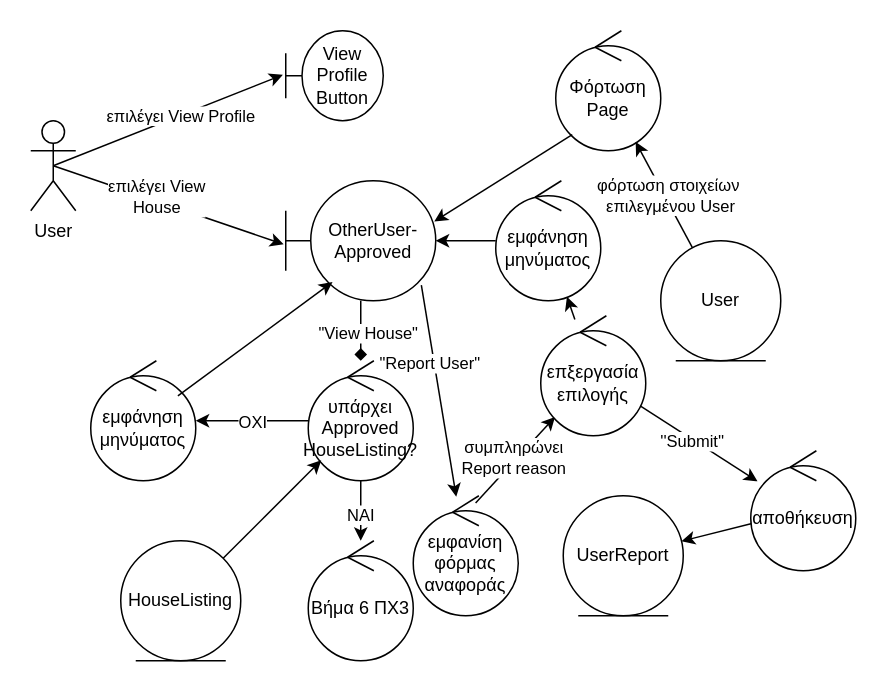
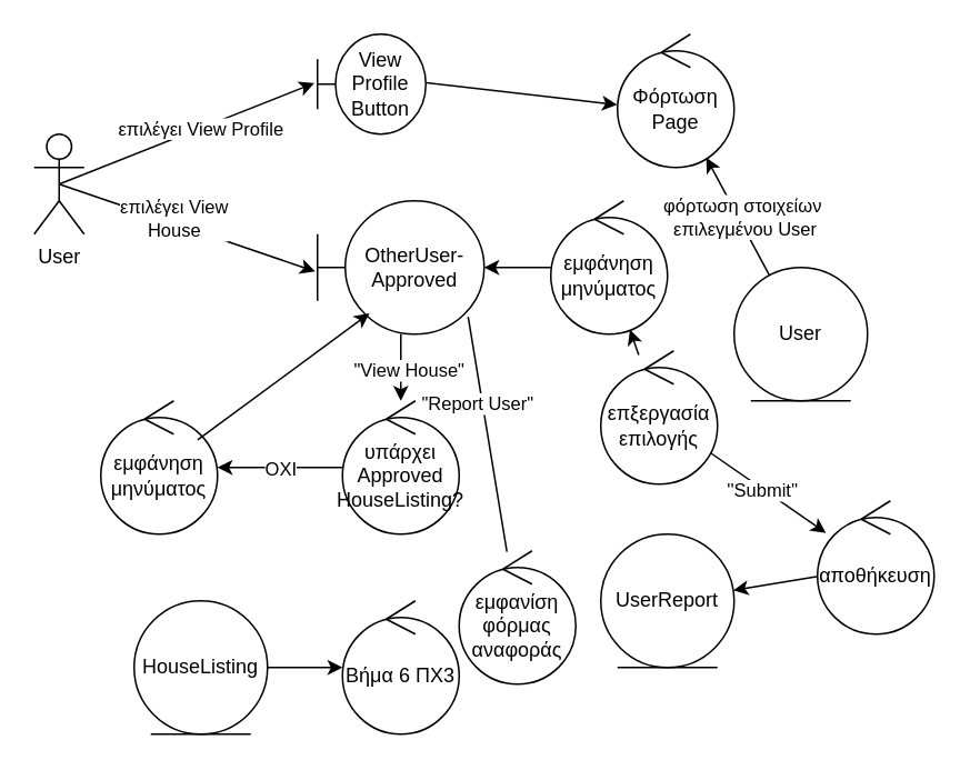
  <mxCell id="0" />
  <mxCell id="1" parent="0" />
  <mxCell id="2" value="User&lt;div&gt;&lt;br&gt;&lt;/div&gt;" style="shape=umlActor;verticalLabelPosition=bottom;verticalAlign=top;html=1;outlineConnect=0;" parent="1" vertex="1"><mxGeometry x="20" y="80" width="30" height="60" as="geometry" /></mxCell>
  <mxCell id="3" value="View Profile Button" style="shape=umlBoundary;whiteSpace=wrap;html=1;" parent="1" vertex="1"><mxGeometry x="190" y="20" width="65" height="60" as="geometry" /></mxCell>
  <mxCell id="4" value="" style="endArrow=classic;html=1;rounded=0;exitX=0.5;exitY=0.5;exitDx=0;exitDy=0;exitPerimeter=0;entryX=-0.03;entryY=0.49;entryDx=0;entryDy=0;entryPerimeter=0;" parent="1" source="2" target="3" edge="1"><mxGeometry width="50" height="50" relative="1" as="geometry"><mxPoint x="200" y="150" as="sourcePoint" /><mxPoint x="250" y="100" as="targetPoint" /></mxGeometry></mxCell>
  <mxCell id="5" value="επιλέγει View Profile" style="edgeLabel;html=1;align=center;verticalAlign=middle;resizable=0;points=[];" vertex="1" connectable="0" parent="4"><mxGeometry x="0.108" relative="1" as="geometry"><mxPoint as="offset" /></mxGeometry></mxCell>
+ <mxCell id="6" value="" style="endArrow=classic;html=1;rounded=0;exitX=1.006;exitY=0.485;exitDx=0;exitDy=0;exitPerimeter=0;entryX=-0.003;entryY=0.53;entryDx=0;entryDy=0;entryPerimeter=0;" parent="1" source="3" target="7" edge="1"><mxGeometry width="50" height="50" relative="1" as="geometry"><mxPoint x="360" y="50" as="sourcePoint" /><mxPoint x="380" y="29" as="targetPoint" /></mxGeometry></mxCell>
  <mxCell id="7" value="Φόρτωση Page" style="ellipse;shape=umlControl;whiteSpace=wrap;html=1;" parent="1" vertex="1"><mxGeometry x="370" y="20" width="70" height="80" as="geometry" /></mxCell>
  <mxCell id="8" value="OtherUser-Approved" style="shape=umlBoundary;whiteSpace=wrap;html=1;" parent="1" vertex="1"><mxGeometry x="190" y="120" width="100" height="80" as="geometry" /></mxCell>
- <mxCell id="9" value="" style="endArrow=classic;html=1;rounded=0;exitX=0.157;exitY=0.865;exitDx=0;exitDy=0;exitPerimeter=0;entryX=0.99;entryY=0.34;entryDx=0;entryDy=0;entryPerimeter=0;" parent="1" source="7" target="8" edge="1"><mxGeometry width="50" height="50" relative="1" as="geometry"><mxPoint x="300" y="180" as="sourcePoint" /><mxPoint x="350" y="130" as="targetPoint" /></mxGeometry></mxCell>
  <mxCell id="10" value="User" style="ellipse;shape=umlEntity;whiteSpace=wrap;html=1;" parent="1" vertex="1"><mxGeometry x="440" y="160" width="80" height="80" as="geometry" /></mxCell>
  <mxCell id="11" value="" style="endArrow=classic;html=1;rounded=0;" parent="1" source="10" target="7" edge="1"><mxGeometry width="50" height="50" relative="1" as="geometry"><mxPoint x="260" y="390" as="sourcePoint" /><mxPoint x="310" y="340" as="targetPoint" /></mxGeometry></mxCell>
  <mxCell id="12" value="φόρτωση στοιχείων&lt;div&gt;&amp;nbsp;επιλεγμένου User&lt;/div&gt;" style="edgeLabel;html=1;align=center;verticalAlign=middle;resizable=0;points=[];" vertex="1" connectable="0" parent="11"><mxGeometry x="-0.029" y="-2" relative="1" as="geometry"><mxPoint as="offset" /></mxGeometry></mxCell>
  <mxCell id="13" value="" style="endArrow=classic;html=1;rounded=0;entryX=-0.014;entryY=0.53;entryDx=0;entryDy=0;entryPerimeter=0;exitX=0.5;exitY=0.5;exitDx=0;exitDy=0;exitPerimeter=0;" parent="1" source="2" target="8" edge="1"><mxGeometry width="50" height="50" relative="1" as="geometry"><mxPoint x="150" y="260" as="sourcePoint" /><mxPoint x="200" y="210" as="targetPoint" /></mxGeometry></mxCell>
  <mxCell id="14" value="επιλέγει View&lt;div&gt;House&lt;/div&gt;" style="edgeLabel;html=1;align=center;verticalAlign=middle;resizable=0;points=[];" vertex="1" connectable="0" parent="13"><mxGeometry x="-0.126" y="3" relative="1" as="geometry"><mxPoint as="offset" /></mxGeometry></mxCell>
- <mxCell id="15" value="" style="endArrow=diamond;html=1;rounded=0;" parent="1" source="8" target="19" edge="1"><mxGeometry width="50" height="50" relative="1" as="geometry"><mxPoint x="280" y="470" as="sourcePoint" /><mxPoint x="330" y="420" as="targetPoint" /></mxGeometry></mxCell>
+ <mxCell id="15" value="" style="endArrow=classic;html=1;rounded=0;" parent="1" source="8" target="19" edge="1"><mxGeometry width="50" height="50" relative="1" as="geometry"><mxPoint x="280" y="470" as="sourcePoint" /><mxPoint x="330" y="420" as="targetPoint" /></mxGeometry></mxCell>
  <mxCell id="16" value="&quot;View House&quot;" style="edgeLabel;html=1;align=center;verticalAlign=middle;resizable=0;points=[];" parent="15" vertex="1" connectable="0"><mxGeometry x="0.032" y="4" relative="1" as="geometry"><mxPoint as="offset" /></mxGeometry></mxCell>
- <mxCell id="17" value="" style="endArrow=classic;html=1;rounded=0;exitX=0.904;exitY=0.87;exitDx=0;exitDy=0;exitPerimeter=0;" parent="1" source="8" target="29" edge="1"><mxGeometry width="50" height="50" relative="1" as="geometry"><mxPoint x="470" y="450" as="sourcePoint" /><mxPoint x="364.521" y="240.336" as="targetPoint" /></mxGeometry></mxCell>
+ <mxCell id="17" value="" style="endArrow=none;html=1;rounded=0;exitX=0.904;exitY=0.87;exitDx=0;exitDy=0;exitPerimeter=0;" parent="1" source="8" target="29" edge="1"><mxGeometry width="50" height="50" relative="1" as="geometry"><mxPoint x="470" y="450" as="sourcePoint" /><mxPoint x="364.521" y="240.336" as="targetPoint" /></mxGeometry></mxCell>
  <mxCell id="18" value="&quot;Report User&quot;" style="edgeLabel;html=1;align=center;verticalAlign=middle;resizable=0;points=[];" parent="17" vertex="1" connectable="0"><mxGeometry x="-0.275" y="-3" relative="1" as="geometry"><mxPoint as="offset" /></mxGeometry></mxCell>
  <mxCell id="19" value="υπάρχει Approved HouseListing?" style="ellipse;shape=umlControl;whiteSpace=wrap;html=1;" parent="1" vertex="1"><mxGeometry x="205" y="240" width="70" height="80" as="geometry" /></mxCell>
- <mxCell id="20" value="" style="endArrow=classic;html=1;rounded=0;" parent="1" source="19" target="22" edge="1"><mxGeometry width="50" height="50" relative="1" as="geometry"><mxPoint x="260" y="580" as="sourcePoint" /><mxPoint x="167.4" y="428.8" as="targetPoint" /></mxGeometry></mxCell>
- <mxCell id="21" value="NAI" style="edgeLabel;html=1;align=center;verticalAlign=middle;resizable=0;points=[];" parent="20" vertex="1" connectable="0"><mxGeometry x="0.121" y="-1" relative="1" as="geometry"><mxPoint as="offset" /></mxGeometry></mxCell>
  <mxCell id="22" value="Bήμα 6 ΠΧ3" style="ellipse;shape=umlControl;whiteSpace=wrap;html=1;" parent="1" vertex="1"><mxGeometry x="205" y="360" width="70" height="80" as="geometry" /></mxCell>
  <mxCell id="23" value="" style="endArrow=classic;html=1;rounded=0;" parent="1" source="19" target="25" edge="1"><mxGeometry width="50" height="50" relative="1" as="geometry"><mxPoint x="120" y="280" as="sourcePoint" /><mxPoint x="150" y="280" as="targetPoint" /></mxGeometry></mxCell>
  <mxCell id="24" value="ΟΧΙ" style="edgeLabel;html=1;align=center;verticalAlign=middle;resizable=0;points=[];" parent="23" vertex="1" connectable="0"><mxGeometry x="-0.0" relative="1" as="geometry"><mxPoint as="offset" /></mxGeometry></mxCell>
  <mxCell id="25" value="εμφάνηση&lt;div&gt;μηνύματος&lt;/div&gt;" style="ellipse;shape=umlControl;whiteSpace=wrap;html=1;" parent="1" vertex="1"><mxGeometry x="60" y="240" width="70" height="80" as="geometry" /></mxCell>
  <mxCell id="26" value="" style="endArrow=classic;html=1;rounded=0;exitX=0.83;exitY=0.292;exitDx=0;exitDy=0;exitPerimeter=0;entryX=0.312;entryY=0.844;entryDx=0;entryDy=0;entryPerimeter=0;" parent="1" source="25" target="8" edge="1"><mxGeometry width="50" height="50" relative="1" as="geometry"><mxPoint x="130" y="260" as="sourcePoint" /><mxPoint x="180" y="210" as="targetPoint" /></mxGeometry></mxCell>
- <mxCell id="27" value="" style="rounded=0;orthogonalLoop=1;jettySize=auto;html=1;exitX=0.594;exitY=0.06;exitDx=0;exitDy=0;exitPerimeter=0;" edge="1" parent="1" source="29" target="33"><mxGeometry relative="1" as="geometry" /></mxCell>
- <mxCell id="28" value="συμπληρώνει&lt;div&gt;Report reason&lt;/div&gt;" style="edgeLabel;html=1;align=center;verticalAlign=middle;resizable=0;points=[];" vertex="1" connectable="0" parent="27"><mxGeometry x="0.002" y="2" relative="1" as="geometry"><mxPoint as="offset" /></mxGeometry></mxCell>
  <mxCell id="29" value="εμφανίση φόρμας αναφοράς" style="ellipse;shape=umlControl;whiteSpace=wrap;html=1;" vertex="1" parent="1"><mxGeometry x="275" y="330" width="70" height="80" as="geometry" /></mxCell>
  <mxCell id="30" value="" style="rounded=0;orthogonalLoop=1;jettySize=auto;html=1;" edge="1" parent="1" source="33" target="40"><mxGeometry relative="1" as="geometry" /></mxCell>
  <mxCell id="31" value="''Submit''" style="edgeLabel;html=1;align=center;verticalAlign=middle;resizable=0;points=[];" vertex="1" connectable="0" parent="30"><mxGeometry x="-0.096" y="-1" relative="1" as="geometry"><mxPoint as="offset" /></mxGeometry></mxCell>
  <mxCell id="32" style="rounded=0;orthogonalLoop=1;jettySize=auto;html=1;" edge="1" parent="1" source="33" target="36"><mxGeometry relative="1" as="geometry" /></mxCell>
  <mxCell id="33" value="επξεργασία&lt;div&gt;επιλογής&lt;/div&gt;" style="ellipse;shape=umlControl;whiteSpace=wrap;html=1;" vertex="1" parent="1"><mxGeometry x="360" y="210" width="70" height="80" as="geometry" /></mxCell>
- <mxCell id="34" value="UserReport" style="ellipse;shape=umlEntity;whiteSpace=wrap;html=1;" vertex="1" parent="1"><mxGeometry x="375" y="330" width="80" height="80" as="geometry" /></mxCell>
+ <mxCell id="34" value="UserReport" style="ellipse;shape=umlEntity;whiteSpace=wrap;html=1;" vertex="1" parent="1"><mxGeometry x="360" y="320" width="80" height="80" as="geometry" /></mxCell>
  <mxCell id="35" value="" style="rounded=0;orthogonalLoop=1;jettySize=auto;html=1;" edge="1" parent="1" source="36" target="8"><mxGeometry relative="1" as="geometry" /></mxCell>
  <mxCell id="36" value="εμφάνηση&lt;div&gt;μηνύματος&lt;/div&gt;" style="ellipse;shape=umlControl;whiteSpace=wrap;html=1;" vertex="1" parent="1"><mxGeometry x="330" y="120" width="70" height="80" as="geometry" /></mxCell>
- <mxCell id="37" style="rounded=0;orthogonalLoop=1;jettySize=auto;html=1;" edge="1" parent="1" source="38" target="19"><mxGeometry relative="1" as="geometry" /></mxCell>
+ <mxCell id="37" style="rounded=0;orthogonalLoop=1;jettySize=auto;html=1;" edge="1" parent="1" source="38" target="22"><mxGeometry relative="1" as="geometry" /></mxCell>
  <mxCell id="38" value="HouseListing" style="ellipse;shape=umlEntity;whiteSpace=wrap;html=1;" vertex="1" parent="1"><mxGeometry x="80" y="360" width="80" height="80" as="geometry" /></mxCell>
  <mxCell id="39" style="rounded=0;orthogonalLoop=1;jettySize=auto;html=1;" edge="1" parent="1" source="40" target="34"><mxGeometry relative="1" as="geometry" /></mxCell>
- <mxCell id="40" value="αποθήκευση" style="ellipse;shape=umlControl;whiteSpace=wrap;html=1;" vertex="1" parent="1"><mxGeometry x="500" y="300" width="70" height="80" as="geometry" /></mxCell>
+ <mxCell id="40" value="αποθήκευση" style="ellipse;shape=umlControl;whiteSpace=wrap;html=1;" vertex="1" parent="1"><mxGeometry x="490" y="300" width="70" height="80" as="geometry" /></mxCell>
